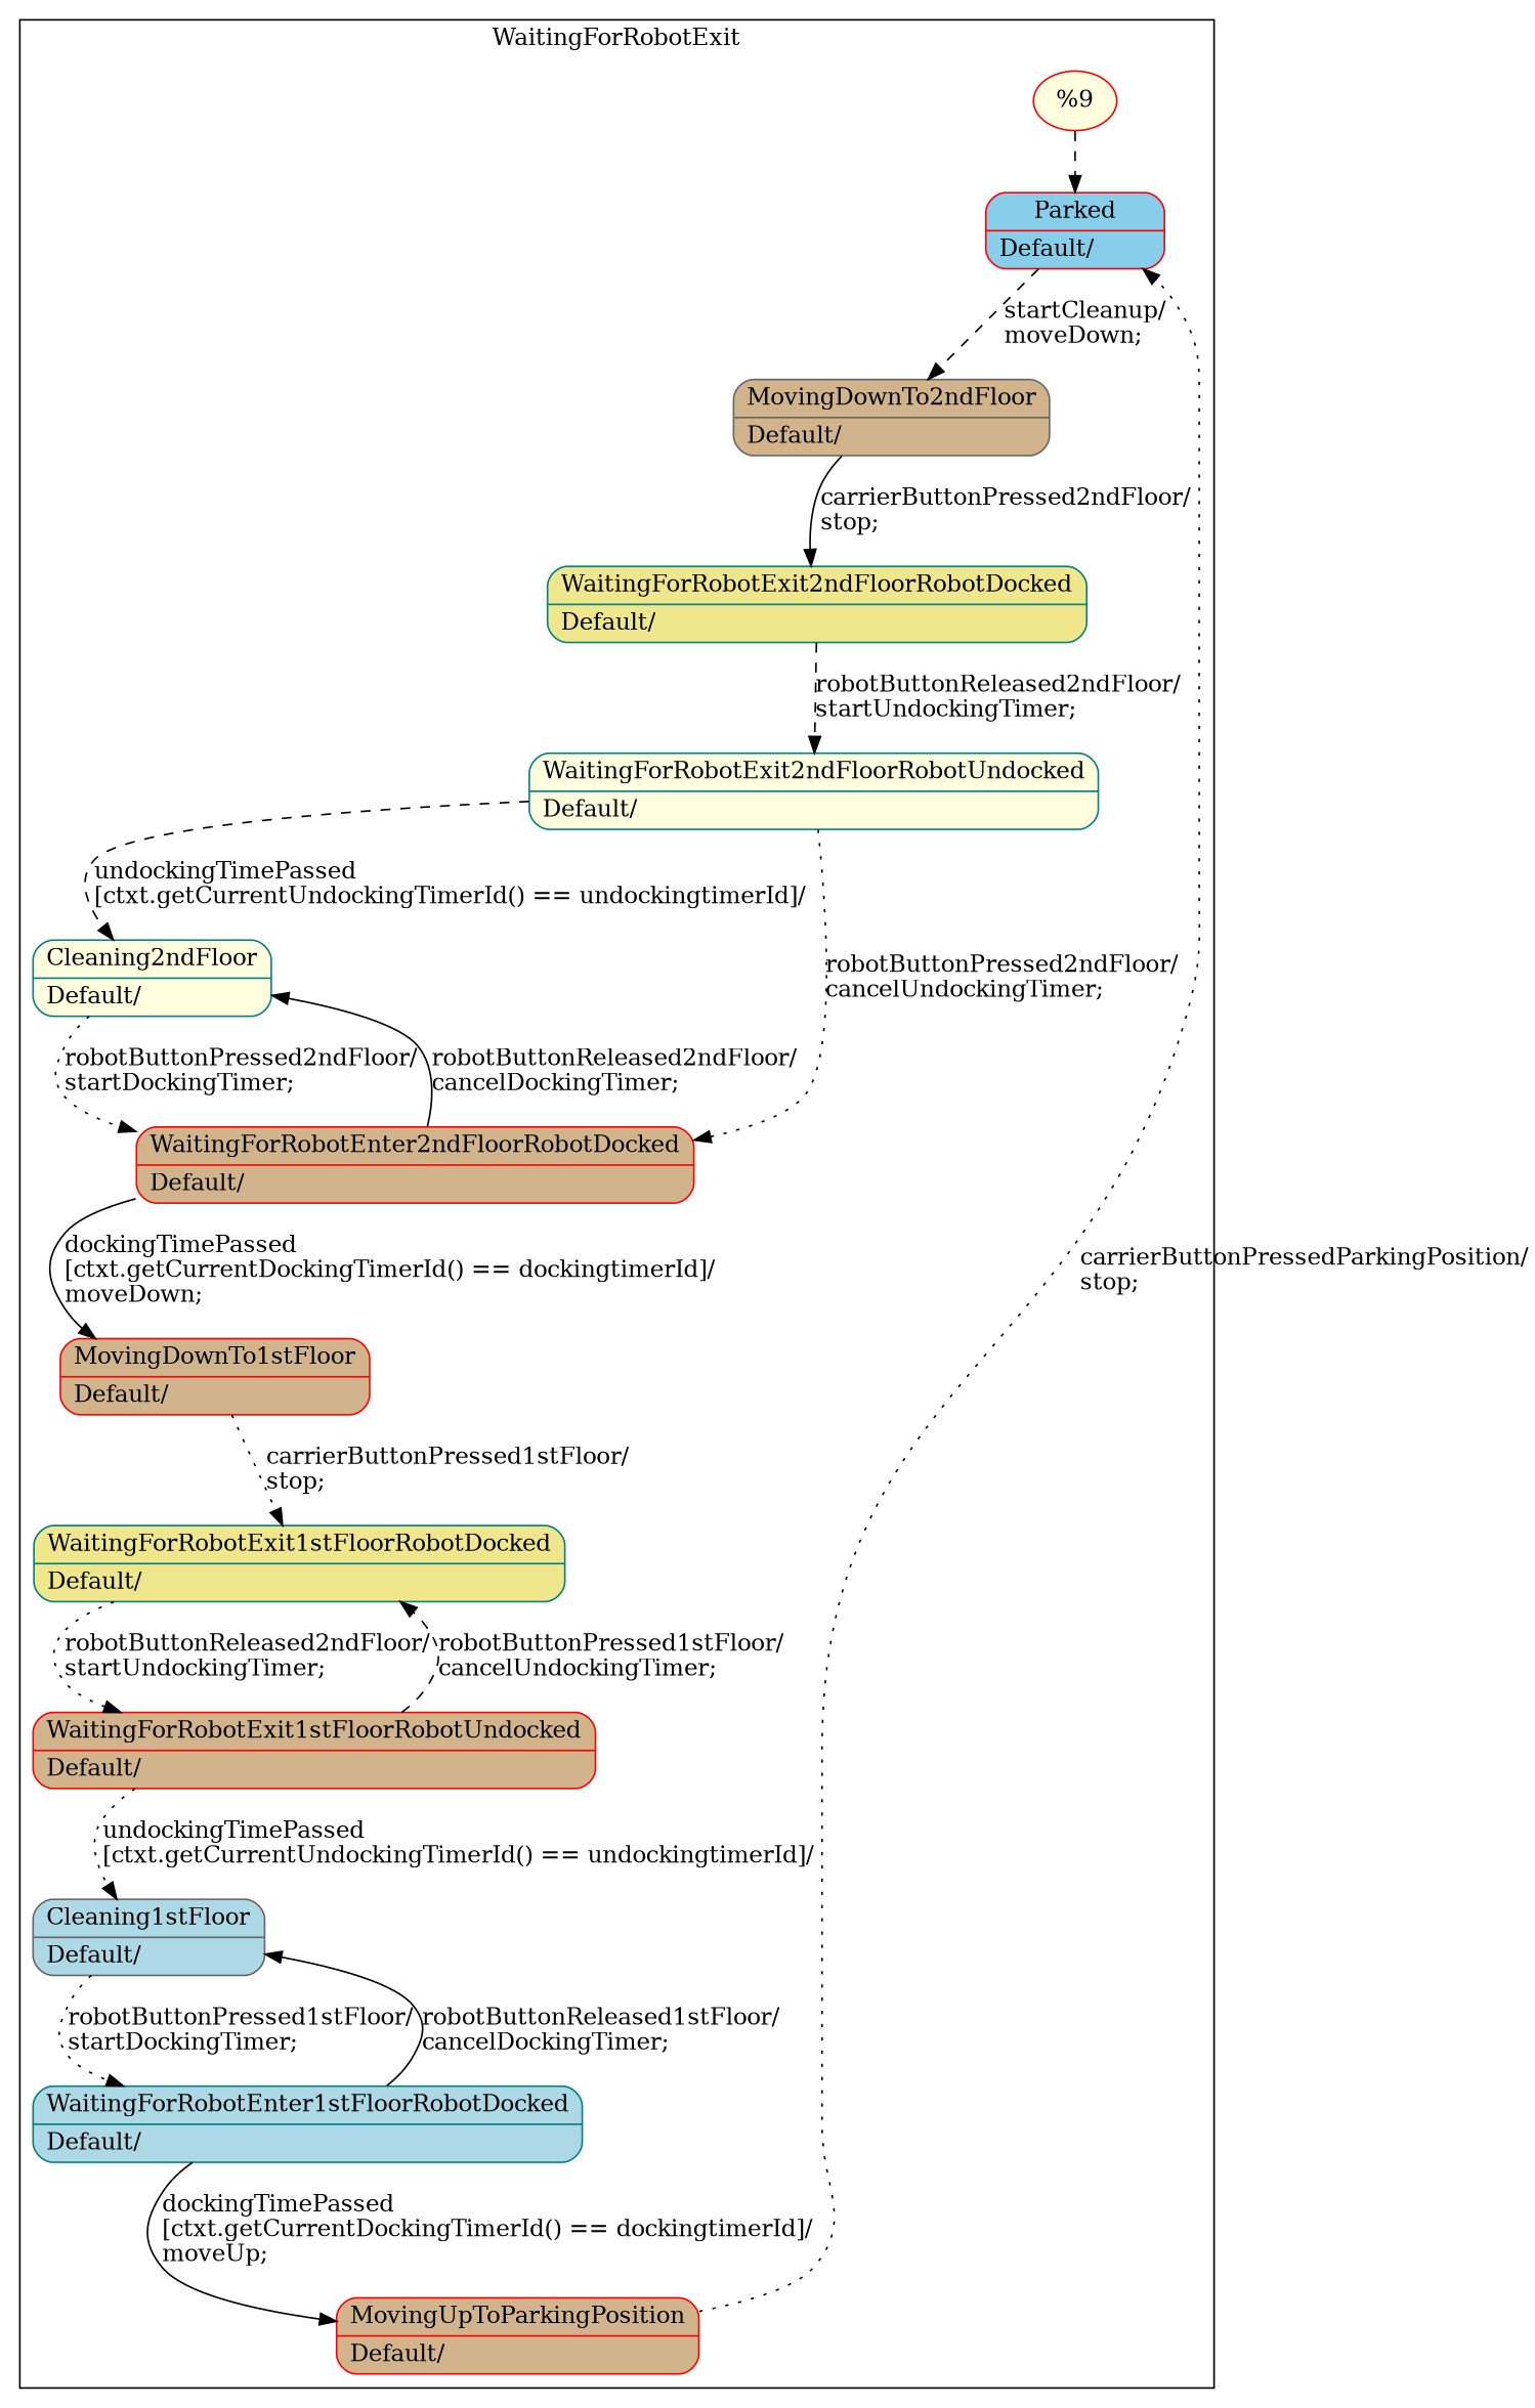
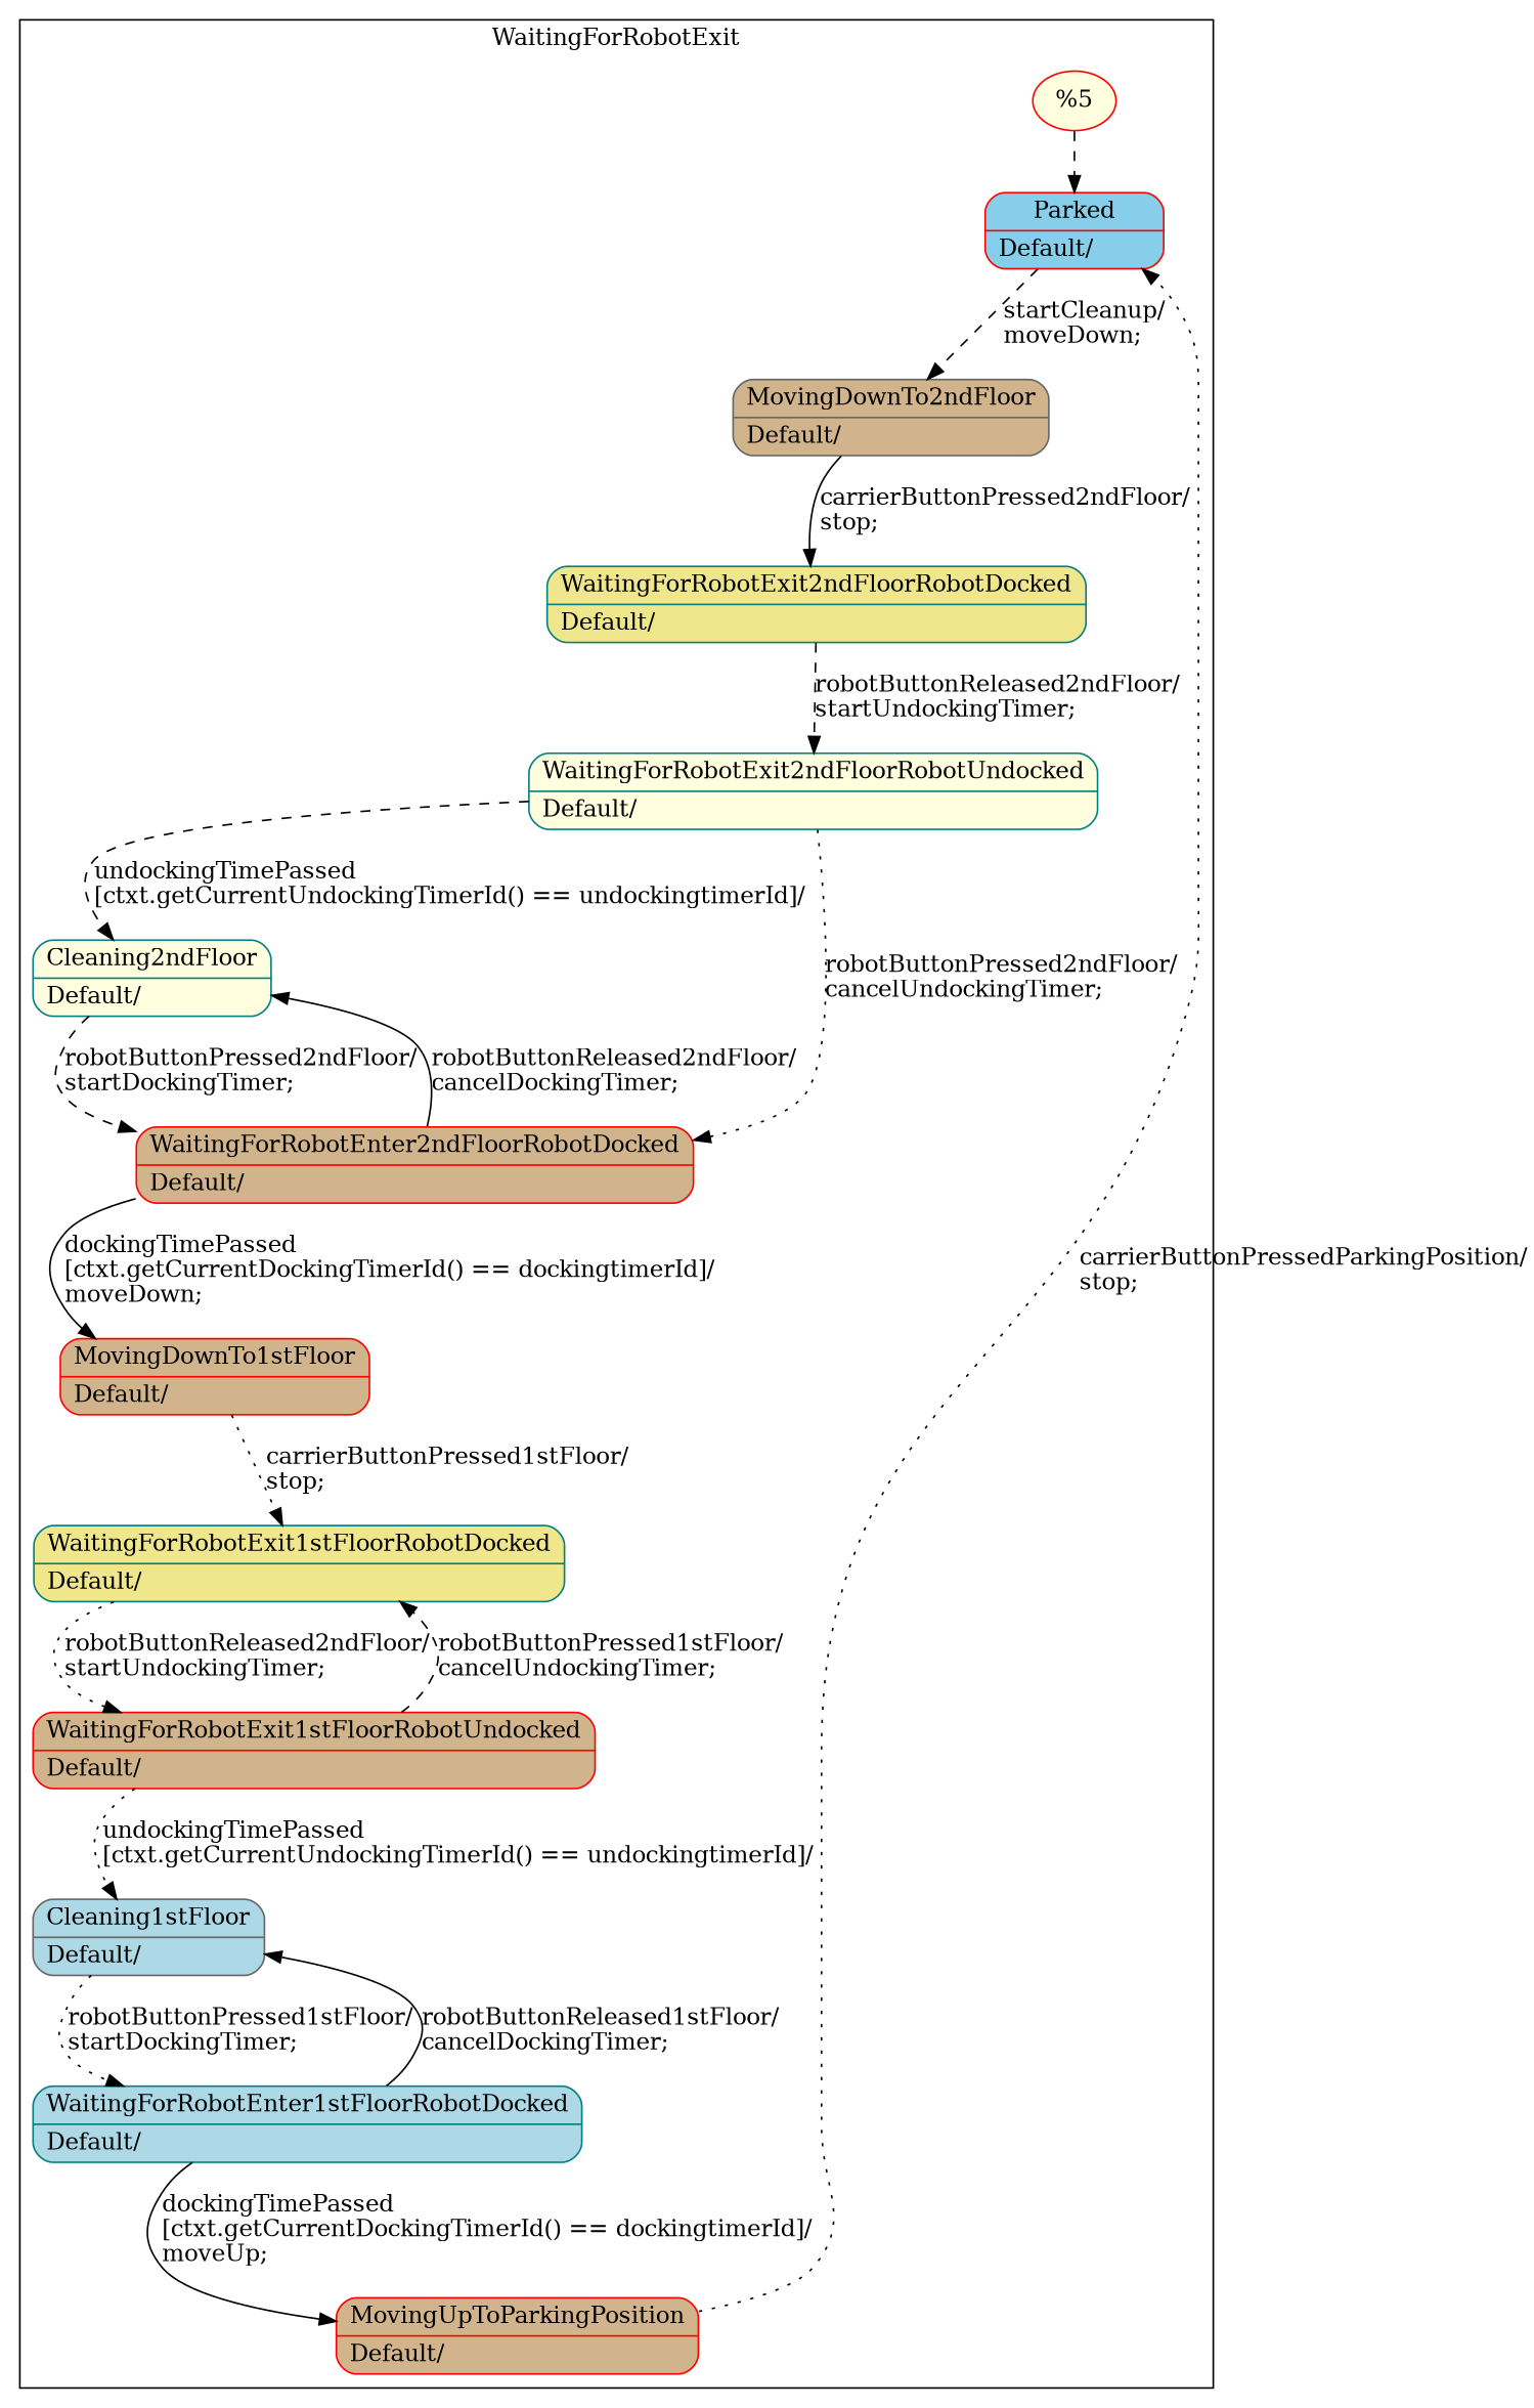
  digraph {
    fontname="DejaVu Serif"
    node [color=red fillcolor=tan fontname="DejaVu Serif" shape=Mrecord style=filled]
    edge [fontname="DejaVu Serif" style=dashed]
    n1 [fillcolor=skyblue label="{Parked|Default/\l}" width=1.5]
    n2 [color=gray40 label="{MovingDownTo2ndFloor|Default/\l}" width=1.5]
    n3 [color=teal fillcolor=khaki label="{WaitingForRobotExit2ndFloorRobotDocked|Default/\l}" width=1.5]
    n4 [color=teal fillcolor=lightyellow label="{WaitingForRobotExit2ndFloorRobotUndocked|Default/\l}" width=1.5]
    n5 [color=teal fillcolor=lightyellow label="{Cleaning2ndFloor|Default/\l}" width=1.5]
    n6 [label="{WaitingForRobotEnter2ndFloorRobotDocked|Default/\l}" width=1.5]
    n7 [label="{MovingDownTo1stFloor|Default/\l}" width=1.5]
    n8 [color=teal fillcolor=khaki label="{WaitingForRobotExit1stFloorRobotDocked|Default/\l}" width=1.5]
    n9 [label="{WaitingForRobotExit1stFloorRobotUndocked|Default/\l}" width=1.5]
    n10 [color=gray40 fillcolor=lightblue label="{Cleaning1stFloor|Default/\l}" width=1.5]
    n11 [color=teal fillcolor=lightblue label="{WaitingForRobotEnter1stFloorRobotDocked|Default/\l}" width=1.5]
    n12 [label="{MovingUpToParkingPosition|Default/\l}" width=1.5]
-   "%5" [fillcolor=lightyellow shape=ellipse width=0.25 label="%9"]
+   "%5" [fillcolor=lightyellow shape=ellipse width=0.25]
    subgraph cluster_1 {
      label=WaitingForRobotExit
      n1
      n2
      n3
      n4
      n5
      n6
      n7
      n8
      n9
      n10
      n11
      n12
      "%5"
    }
    n1 -> n2 [label="startCleanup/\lmoveDown;\l"]
    n2 -> n3 [label="carrierButtonPressed2ndFloor/\lstop;\l" style=solid]
    n3 -> n4 [label="robotButtonReleased2ndFloor/\lstartUndockingTimer;\l"]
    n4 -> n5 [label="undockingTimePassed\l\[ctxt.getCurrentUndockingTimerId() == undockingtimerId\]/\l"]
    n4 -> n6 [label="robotButtonPressed2ndFloor/\lcancelUndockingTimer;\l" style=dotted]
-   n5 -> n6 [label="robotButtonPressed2ndFloor/\lstartDockingTimer;\l" style=dotted]
+   n5 -> n6 [label="robotButtonPressed2ndFloor/\lstartDockingTimer;\l"]
    n6 -> n5 [label="robotButtonReleased2ndFloor/\lcancelDockingTimer;\l" style=solid]
    n6 -> n7 [label="dockingTimePassed\l\[ctxt.getCurrentDockingTimerId() == dockingtimerId\]/\lmoveDown;\l" style=solid]
    n7 -> n8 [label="carrierButtonPressed1stFloor/\lstop;\l" style=dotted]
    n8 -> n9 [label="robotButtonReleased2ndFloor/\lstartUndockingTimer;\l" style=dotted]
    n9 -> n8 [label="robotButtonPressed1stFloor/\lcancelUndockingTimer;\l"]
    n9 -> n10 [label="undockingTimePassed\l\[ctxt.getCurrentUndockingTimerId() == undockingtimerId\]/\l" style=dotted]
    n10 -> n11 [label="robotButtonPressed1stFloor/\lstartDockingTimer;\l" style=dotted]
    n11 -> n10 [label="robotButtonReleased1stFloor/\lcancelDockingTimer;\l" style=solid]
    n11 -> n12 [label="dockingTimePassed\l\[ctxt.getCurrentDockingTimerId() == dockingtimerId\]/\lmoveUp;\l" style=solid]
    n12 -> n1 [label="carrierButtonPressedParkingPosition/\lstop;\l" style=dotted]
    "%5" -> n1
  }
